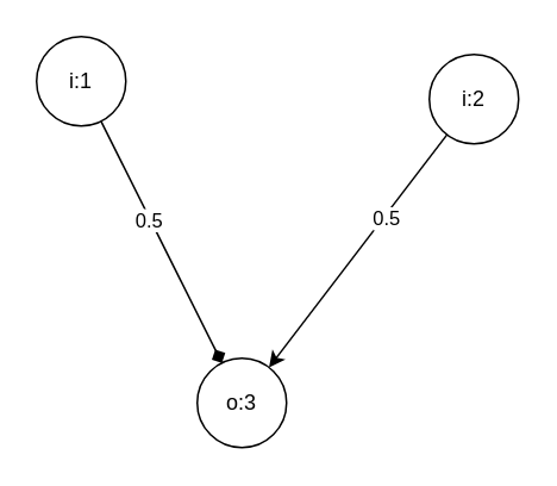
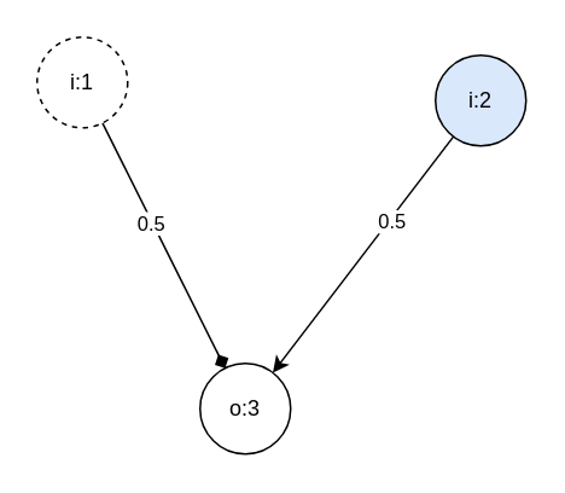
  <mxCell id="0" />
  <mxCell id="1" parent="0" />
  <mxCell id="2" style="edgeStyle=none;rounded=0;orthogonalLoop=1;jettySize=auto;html=1;endArrow=diamond;" edge="1" parent="1" source="4" target="8"><mxGeometry relative="1" as="geometry" /></mxCell>
  <mxCell id="3" value="0.5" style="edgeLabel;html=1;align=center;verticalAlign=middle;resizable=0;points=[];" vertex="1" connectable="0" parent="2"><mxGeometry x="-0.195" y="-1" relative="1" as="geometry"><mxPoint as="offset" /></mxGeometry></mxCell>
- <mxCell id="4" value="i:1" style="ellipse;whiteSpace=wrap;html=1;aspect=fixed;" vertex="1" parent="1"><mxGeometry x="20" y="20" width="50" height="50" as="geometry" /></mxCell>
+ <mxCell id="4" value="i:1" style="ellipse;whiteSpace=wrap;html=1;aspect=fixed;dashed=1;" vertex="1" parent="1"><mxGeometry x="20" y="20" width="50" height="50" as="geometry" /></mxCell>
  <mxCell id="5" style="edgeStyle=none;rounded=0;orthogonalLoop=1;jettySize=auto;html=1;" edge="1" parent="1" source="7" target="8"><mxGeometry relative="1" as="geometry" /></mxCell>
  <mxCell id="6" value="0.5" style="edgeLabel;html=1;align=center;verticalAlign=middle;resizable=0;points=[];" vertex="1" connectable="0" parent="5"><mxGeometry x="-0.288" y="1" relative="1" as="geometry"><mxPoint as="offset" /></mxGeometry></mxCell>
- <mxCell id="7" value="i:2" style="ellipse;whiteSpace=wrap;html=1;aspect=fixed;" vertex="1" parent="1"><mxGeometry x="240" y="30" width="50" height="50" as="geometry" /></mxCell>
+ <mxCell id="7" value="i:2" style="ellipse;whiteSpace=wrap;html=1;aspect=fixed;fillColor=#dae8fc;" vertex="1" parent="1"><mxGeometry x="240" y="30" width="50" height="50" as="geometry" /></mxCell>
  <mxCell id="8" value="o:3" style="ellipse;whiteSpace=wrap;html=1;aspect=fixed;" vertex="1" parent="1"><mxGeometry x="110" y="200" width="50" height="50" as="geometry" /></mxCell>
